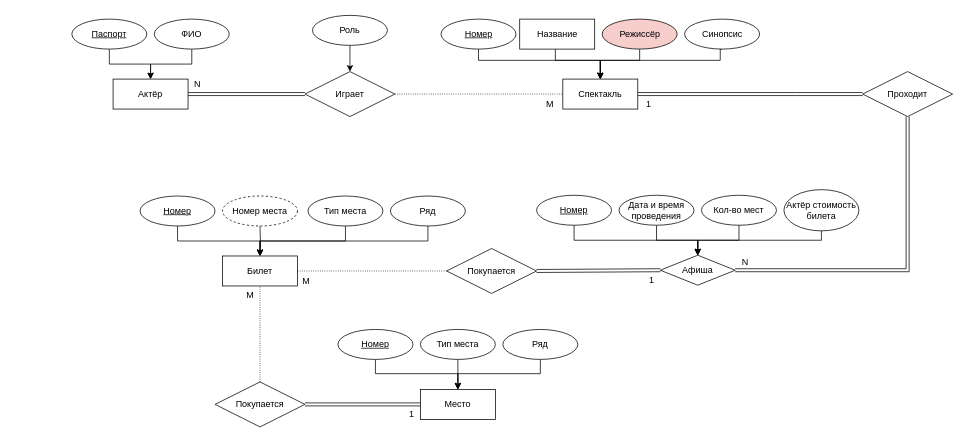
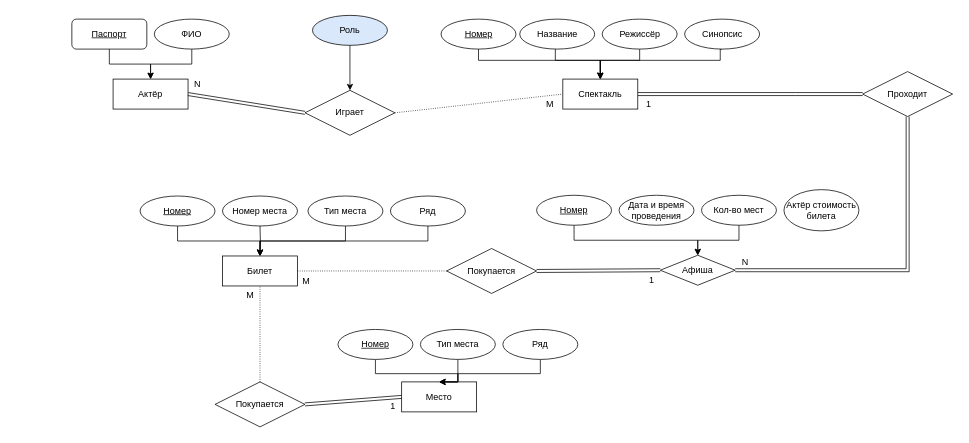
  <mxCell id="0" />
  <mxCell id="1" parent="0" />
  <mxCell id="2" value="" style="group" parent="1" vertex="1" connectable="0"><mxGeometry x="560" y="25" width="460" height="120" as="geometry" /></mxCell>
  <mxCell id="3" value="Спектакль" style="whiteSpace=wrap;html=1;align=center;" parent="2" vertex="1"><mxGeometry x="190" y="80" width="100" height="40" as="geometry" /></mxCell>
  <mxCell id="4" style="edgeStyle=orthogonalEdgeStyle;rounded=0;orthogonalLoop=1;jettySize=auto;html=1;entryX=0.5;entryY=0;entryDx=0;entryDy=0;" edge="1" parent="2" source="5" target="3"><mxGeometry relative="1" as="geometry"><Array as="points"><mxPoint x="77" y="55" /><mxPoint x="240" y="55" /></Array></mxGeometry></mxCell>
  <mxCell id="5" value="&lt;u&gt;Номер&lt;/u&gt;" style="ellipse;whiteSpace=wrap;html=1;align=center;" parent="2" vertex="1"><mxGeometry x="27.5" width="100" height="40" as="geometry" /></mxCell>
  <mxCell id="6" value="" style="edgeStyle=orthogonalEdgeStyle;rounded=0;orthogonalLoop=1;jettySize=auto;html=1;" parent="2" source="7" target="3" edge="1"><mxGeometry relative="1" as="geometry"><Array as="points"><mxPoint x="180" y="55" /><mxPoint x="240" y="55" /></Array></mxGeometry></mxCell>
- <mxCell id="7" value="Название" style="whiteSpace=wrap;html=1;align=center;rounded=0;" parent="2" vertex="1"><mxGeometry x="132.5" width="100" height="40" as="geometry" /></mxCell>
+ <mxCell id="7" value="Название" style="ellipse;whiteSpace=wrap;html=1;align=center;" parent="2" vertex="1"><mxGeometry x="132.5" width="100" height="40" as="geometry" /></mxCell>
  <mxCell id="8" style="edgeStyle=orthogonalEdgeStyle;rounded=0;orthogonalLoop=1;jettySize=auto;html=1;entryX=0.5;entryY=0;entryDx=0;entryDy=0;" edge="1" parent="2" source="9" target="3"><mxGeometry relative="1" as="geometry"><Array as="points"><mxPoint x="293" y="55" /><mxPoint x="240" y="55" /></Array></mxGeometry></mxCell>
- <mxCell id="9" value="Режиссёр" style="ellipse;whiteSpace=wrap;html=1;align=center;fillColor=#f8cecc;" parent="2" vertex="1"><mxGeometry x="242.5" width="100" height="40" as="geometry" /></mxCell>
+ <mxCell id="9" value="Режиссёр" style="ellipse;whiteSpace=wrap;html=1;align=center;" parent="2" vertex="1"><mxGeometry x="242.5" width="100" height="40" as="geometry" /></mxCell>
  <mxCell id="10" style="edgeStyle=orthogonalEdgeStyle;rounded=0;orthogonalLoop=1;jettySize=auto;html=1;exitX=0.5;exitY=1;exitDx=0;exitDy=0;entryX=0.5;entryY=0;entryDx=0;entryDy=0;" parent="2" source="11" target="3" edge="1"><mxGeometry relative="1" as="geometry"><Array as="points"><mxPoint x="400" y="40" /><mxPoint x="400" y="55" /><mxPoint x="240" y="55" /></Array></mxGeometry></mxCell>
  <mxCell id="11" value="Синопсис" style="ellipse;whiteSpace=wrap;html=1;align=center;" parent="2" vertex="1"><mxGeometry x="352.5" width="100" height="40" as="geometry" /></mxCell>
  <mxCell id="12" value="" style="group" parent="1" vertex="1" connectable="0"><mxGeometry x="186" y="261" width="440" height="120" as="geometry" /></mxCell>
  <mxCell id="13" value="Билет" style="whiteSpace=wrap;html=1;align=center;" parent="12" vertex="1"><mxGeometry x="110" y="80" width="100" height="40" as="geometry" /></mxCell>
  <mxCell id="14" style="edgeStyle=orthogonalEdgeStyle;rounded=0;orthogonalLoop=1;jettySize=auto;html=1;entryX=0.5;entryY=0;entryDx=0;entryDy=0;" parent="12" source="15" target="13" edge="1"><mxGeometry relative="1" as="geometry"><Array as="points"><mxPoint x="50" y="60" /><mxPoint x="160" y="60" /></Array></mxGeometry></mxCell>
  <mxCell id="15" value="&lt;u&gt;Номер&lt;/u&gt;" style="ellipse;whiteSpace=wrap;html=1;align=center;" parent="12" vertex="1"><mxGeometry width="100" height="40" as="geometry" /></mxCell>
  <mxCell id="16" value="" style="edgeStyle=orthogonalEdgeStyle;rounded=0;orthogonalLoop=1;jettySize=auto;html=1;" parent="12" target="13" edge="1"><mxGeometry relative="1" as="geometry"><mxPoint x="160" y="40" as="sourcePoint" /></mxGeometry></mxCell>
- <mxCell id="17" value="Номер места" style="ellipse;whiteSpace=wrap;html=1;align=center;dashed=1;" parent="12" vertex="1"><mxGeometry x="110" width="100" height="40" as="geometry" /></mxCell>
+ <mxCell id="17" value="Номер места" style="ellipse;whiteSpace=wrap;html=1;align=center;" parent="12" vertex="1"><mxGeometry x="110" width="100" height="40" as="geometry" /></mxCell>
  <mxCell id="18" value="" style="group" parent="12" vertex="1" connectable="0"><mxGeometry x="-20" width="454" height="120" as="geometry" /></mxCell>
  <mxCell id="19" value="Тип места" style="ellipse;whiteSpace=wrap;html=1;align=center;" parent="18" vertex="1"><mxGeometry x="244" width="100" height="40" as="geometry" /></mxCell>
  <mxCell id="20" value="Ряд" style="ellipse;whiteSpace=wrap;html=1;align=center;" parent="18" vertex="1"><mxGeometry x="354" width="100" height="40" as="geometry" /></mxCell>
  <mxCell id="21" style="edgeStyle=orthogonalEdgeStyle;rounded=0;orthogonalLoop=1;jettySize=auto;html=1;entryX=0.5;entryY=0;entryDx=0;entryDy=0;" parent="12" source="19" target="13" edge="1"><mxGeometry relative="1" as="geometry"><Array as="points"><mxPoint x="274" y="60" /><mxPoint x="160" y="60" /></Array><mxPoint x="240" y="80" as="targetPoint" /></mxGeometry></mxCell>
  <mxCell id="22" style="edgeStyle=orthogonalEdgeStyle;rounded=0;orthogonalLoop=1;jettySize=auto;html=1;entryX=0.5;entryY=0;entryDx=0;entryDy=0;" parent="12" source="20" target="13" edge="1"><mxGeometry relative="1" as="geometry"><Array as="points"><mxPoint x="384" y="60" /><mxPoint x="160" y="60" /></Array></mxGeometry></mxCell>
  <mxCell id="23" value="" style="group" parent="1" vertex="1" connectable="0"><mxGeometry x="20" y="25" width="230" height="120" as="geometry" /></mxCell>
  <mxCell id="24" value="Актёр" style="whiteSpace=wrap;html=1;align=center;" parent="23" vertex="1"><mxGeometry x="130" y="80" width="100" height="40" as="geometry" /></mxCell>
- <mxCell id="25" value="&lt;div&gt;Играет&lt;/div&gt;" style="shape=rhombus;perimeter=rhombusPerimeter;whiteSpace=wrap;html=1;align=center;" parent="1" vertex="1"><mxGeometry x="406" y="95" width="120" height="60" as="geometry" /></mxCell>
+ <mxCell id="25" value="&lt;div&gt;Играет&lt;/div&gt;" style="shape=rhombus;perimeter=rhombusPerimeter;whiteSpace=wrap;html=1;align=center;" parent="1" vertex="1"><mxGeometry x="406" y="120" width="120" height="60" as="geometry" /></mxCell>
  <mxCell id="26" value="" style="endArrow=none;html=1;rounded=0;dashed=1;dashPattern=1 2;exitX=1;exitY=0.5;exitDx=0;exitDy=0;entryX=0;entryY=0.5;entryDx=0;entryDy=0;" parent="1" source="25" target="3" edge="1"><mxGeometry relative="1" as="geometry"><mxPoint x="380" y="440" as="sourcePoint" /><mxPoint x="390" y="180" as="targetPoint" /><Array as="points" /></mxGeometry></mxCell>
  <mxCell id="27" value="&lt;div&gt;М&lt;/div&gt;" style="resizable=0;html=1;whiteSpace=wrap;align=right;verticalAlign=bottom;" parent="26" connectable="0" vertex="1"><mxGeometry x="1" relative="1" as="geometry"><mxPoint x="-11" y="22" as="offset" /></mxGeometry></mxCell>
  <mxCell id="28" value="" style="shape=link;html=1;rounded=0;exitX=0;exitY=0.5;exitDx=0;exitDy=0;entryX=1;entryY=0.5;entryDx=0;entryDy=0;" parent="1" source="25" target="24" edge="1"><mxGeometry relative="1" as="geometry"><mxPoint x="400" y="220" as="sourcePoint" /><mxPoint x="230" y="230" as="targetPoint" /><Array as="points" /></mxGeometry></mxCell>
  <mxCell id="29" value="N" style="resizable=0;html=1;whiteSpace=wrap;align=right;verticalAlign=bottom;" parent="28" connectable="0" vertex="1"><mxGeometry x="1" relative="1" as="geometry"><mxPoint x="18" y="-5" as="offset" /></mxGeometry></mxCell>
  <mxCell id="30" value="Проходит" style="shape=rhombus;perimeter=rhombusPerimeter;whiteSpace=wrap;html=1;align=center;" parent="1" vertex="1"><mxGeometry x="1150" y="95" width="120" height="60" as="geometry" /></mxCell>
  <mxCell id="31" value="" style="shape=link;html=1;rounded=0;entryX=1;entryY=0.5;entryDx=0;entryDy=0;exitX=0.5;exitY=1;exitDx=0;exitDy=0;" parent="1" source="30" target="55" edge="1"><mxGeometry relative="1" as="geometry"><mxPoint x="590" y="280" as="sourcePoint" /><mxPoint x="750" y="280" as="targetPoint" /><Array as="points"><mxPoint x="1210" y="360" /></Array></mxGeometry></mxCell>
  <mxCell id="32" value="N" style="resizable=0;html=1;whiteSpace=wrap;align=right;verticalAlign=bottom;" parent="31" connectable="0" vertex="1"><mxGeometry x="1" relative="1" as="geometry"><mxPoint x="19" y="-2" as="offset" /></mxGeometry></mxCell>
  <mxCell id="33" value="&lt;div&gt;Покупается&lt;/div&gt;" style="shape=rhombus;perimeter=rhombusPerimeter;whiteSpace=wrap;html=1;align=center;" parent="1" vertex="1"><mxGeometry x="595" y="331" width="120" height="60" as="geometry" /></mxCell>
  <mxCell id="34" value="" style="shape=link;html=1;rounded=0;exitX=1;exitY=0.5;exitDx=0;exitDy=0;entryX=0;entryY=0.5;entryDx=0;entryDy=0;" parent="1" source="33" target="55" edge="1"><mxGeometry relative="1" as="geometry"><mxPoint x="530" y="565" as="sourcePoint" /><mxPoint x="1050" y="540" as="targetPoint" /><Array as="points" /></mxGeometry></mxCell>
  <mxCell id="35" value="1" style="resizable=0;html=1;whiteSpace=wrap;align=right;verticalAlign=bottom;" parent="34" connectable="0" vertex="1"><mxGeometry x="1" relative="1" as="geometry"><mxPoint x="-7" y="21" as="offset" /></mxGeometry></mxCell>
  <mxCell id="36" value="" style="endArrow=none;html=1;rounded=0;dashed=1;dashPattern=1 2;exitX=0;exitY=0.5;exitDx=0;exitDy=0;entryX=1;entryY=0.5;entryDx=0;entryDy=0;" parent="1" source="33" target="13" edge="1"><mxGeometry relative="1" as="geometry"><mxPoint x="510" y="-44" as="sourcePoint" /><mxPoint x="690" y="-44" as="targetPoint" /><Array as="points" /></mxGeometry></mxCell>
  <mxCell id="37" value="&lt;div&gt;М&lt;/div&gt;" style="resizable=0;html=1;whiteSpace=wrap;align=right;verticalAlign=bottom;" parent="36" connectable="0" vertex="1"><mxGeometry x="1" relative="1" as="geometry"><mxPoint x="18" y="22" as="offset" /></mxGeometry></mxCell>
  <mxCell id="38" style="edgeStyle=orthogonalEdgeStyle;rounded=0;orthogonalLoop=1;jettySize=auto;html=1;exitX=0.5;exitY=1;exitDx=0;exitDy=0;entryX=0.5;entryY=0;entryDx=0;entryDy=0;" parent="1" source="39" target="25" edge="1"><mxGeometry relative="1" as="geometry" /></mxCell>
- <mxCell id="39" value="Роль" style="ellipse;whiteSpace=wrap;html=1;align=center;" parent="1" vertex="1"><mxGeometry x="416" y="20" width="100" height="40" as="geometry" /></mxCell>
+ <mxCell id="39" value="Роль" style="ellipse;whiteSpace=wrap;html=1;align=center;fillColor=#dae8fc;" parent="1" vertex="1"><mxGeometry x="416" y="20" width="100" height="40" as="geometry" /></mxCell>
  <mxCell id="40" value="&lt;div&gt;Покупается&lt;/div&gt;" style="shape=rhombus;perimeter=rhombusPerimeter;whiteSpace=wrap;html=1;align=center;" vertex="1" parent="1"><mxGeometry x="286" y="509" width="120" height="60" as="geometry" /></mxCell>
  <mxCell id="41" value="" style="endArrow=none;html=1;rounded=0;dashed=1;dashPattern=1 2;entryX=0.5;entryY=1;entryDx=0;entryDy=0;exitX=0.5;exitY=0;exitDx=0;exitDy=0;" edge="1" parent="1" source="40" target="13"><mxGeometry relative="1" as="geometry"><mxPoint x="220" y="619" as="sourcePoint" /><mxPoint x="40" y="549" as="targetPoint" /><Array as="points" /></mxGeometry></mxCell>
  <mxCell id="42" value="&lt;div&gt;М&lt;/div&gt;" style="resizable=0;html=1;whiteSpace=wrap;align=right;verticalAlign=bottom;" connectable="0" vertex="1" parent="41"><mxGeometry x="1" relative="1" as="geometry"><mxPoint x="-7" y="21" as="offset" /></mxGeometry></mxCell>
  <mxCell id="43" value="" style="group" vertex="1" connectable="0" parent="1"><mxGeometry x="450" y="439" width="320" height="120" as="geometry" /></mxCell>
- <mxCell id="44" value="Место" style="whiteSpace=wrap;html=1;align=center;" vertex="1" parent="43"><mxGeometry x="110" y="80" width="100" height="40" as="geometry" /></mxCell>
+ <mxCell id="44" value="Место" style="whiteSpace=wrap;html=1;align=center;" vertex="1" parent="43"><mxGeometry x="85" y="70" width="100" height="40" as="geometry" /></mxCell>
  <mxCell id="45" style="edgeStyle=orthogonalEdgeStyle;rounded=0;orthogonalLoop=1;jettySize=auto;html=1;entryX=0.5;entryY=0;entryDx=0;entryDy=0;" edge="1" parent="43" source="46" target="44"><mxGeometry relative="1" as="geometry"><Array as="points"><mxPoint x="50" y="59" /><mxPoint x="160" y="59" /></Array></mxGeometry></mxCell>
  <mxCell id="46" value="&lt;u&gt;Номер&lt;/u&gt;" style="ellipse;whiteSpace=wrap;html=1;align=center;" vertex="1" parent="43"><mxGeometry width="100" height="40" as="geometry" /></mxCell>
  <mxCell id="47" style="edgeStyle=orthogonalEdgeStyle;rounded=0;orthogonalLoop=1;jettySize=auto;html=1;entryX=0.5;entryY=0;entryDx=0;entryDy=0;exitX=0.5;exitY=1;exitDx=0;exitDy=0;" edge="1" parent="43" source="48" target="44"><mxGeometry relative="1" as="geometry"><Array as="points"><mxPoint x="160" y="69" /><mxPoint x="160" y="69" /></Array><mxPoint x="240" y="80" as="targetPoint" /></mxGeometry></mxCell>
  <mxCell id="48" value="Тип места" style="ellipse;whiteSpace=wrap;html=1;align=center;" vertex="1" parent="43"><mxGeometry x="110" width="100" height="40" as="geometry" /></mxCell>
  <mxCell id="49" style="edgeStyle=orthogonalEdgeStyle;rounded=0;orthogonalLoop=1;jettySize=auto;html=1;entryX=0.5;entryY=0;entryDx=0;entryDy=0;" edge="1" parent="43" source="50" target="44"><mxGeometry relative="1" as="geometry"><Array as="points"><mxPoint x="270" y="59" /><mxPoint x="160" y="59" /></Array></mxGeometry></mxCell>
  <mxCell id="50" value="Ряд" style="ellipse;whiteSpace=wrap;html=1;align=center;" vertex="1" parent="43"><mxGeometry x="220" width="100" height="40" as="geometry" /></mxCell>
  <mxCell id="51" value="" style="shape=link;html=1;rounded=0;exitX=1;exitY=0.5;exitDx=0;exitDy=0;entryX=0;entryY=0.5;entryDx=0;entryDy=0;" edge="1" parent="1" source="40" target="44"><mxGeometry relative="1" as="geometry"><mxPoint x="480" y="678" as="sourcePoint" /><mxPoint x="480" y="550" as="targetPoint" /><Array as="points" /></mxGeometry></mxCell>
  <mxCell id="52" value="1" style="resizable=0;html=1;whiteSpace=wrap;align=right;verticalAlign=bottom;" connectable="0" vertex="1" parent="51"><mxGeometry x="1" relative="1" as="geometry"><mxPoint x="-7" y="21" as="offset" /></mxGeometry></mxCell>
  <mxCell id="53" value="" style="group" vertex="1" connectable="0" parent="1"><mxGeometry x="715" y="252.5" width="430" height="127.5" as="geometry" /></mxCell>
  <mxCell id="54" value="Актёр стоимость билета" style="ellipse;whiteSpace=wrap;html=1;align=center;" parent="53" vertex="1"><mxGeometry x="330" width="100" height="55" as="geometry" /></mxCell>
  <mxCell id="55" value="Афиша" style="rhombus;whiteSpace=wrap;html=1;align=center;" parent="53" vertex="1"><mxGeometry x="165" y="87.5" width="100" height="40" as="geometry" /></mxCell>
- <mxCell id="56" style="edgeStyle=orthogonalEdgeStyle;rounded=0;orthogonalLoop=1;jettySize=auto;html=1;entryX=0.5;entryY=0;entryDx=0;entryDy=0;" edge="1" parent="53" source="54" target="55"><mxGeometry relative="1" as="geometry"><Array as="points"><mxPoint x="380" y="67.5" /><mxPoint x="215" y="67.5" /></Array></mxGeometry></mxCell>
  <mxCell id="57" style="edgeStyle=orthogonalEdgeStyle;rounded=0;orthogonalLoop=1;jettySize=auto;html=1;entryX=0.5;entryY=0;entryDx=0;entryDy=0;" edge="1" parent="53" source="58" target="55"><mxGeometry relative="1" as="geometry"><Array as="points"><mxPoint x="50" y="67.5" /><mxPoint x="215" y="67.5" /></Array></mxGeometry></mxCell>
  <mxCell id="58" value="&lt;u&gt;Номер&lt;/u&gt;" style="ellipse;whiteSpace=wrap;html=1;align=center;" parent="53" vertex="1"><mxGeometry y="7.5" width="100" height="40" as="geometry" /></mxCell>
- <mxCell id="59" style="edgeStyle=orthogonalEdgeStyle;rounded=0;orthogonalLoop=1;jettySize=auto;html=1;entryX=0.5;entryY=0;entryDx=0;entryDy=0;" edge="1" parent="53" source="60" target="55"><mxGeometry relative="1" as="geometry" /></mxCell>
  <mxCell id="60" value="Дата и время проведения" style="ellipse;whiteSpace=wrap;html=1;align=center;" parent="53" vertex="1"><mxGeometry x="110" y="7.5" width="100" height="40" as="geometry" /></mxCell>
  <mxCell id="61" style="edgeStyle=orthogonalEdgeStyle;rounded=0;orthogonalLoop=1;jettySize=auto;html=1;entryX=0.5;entryY=0;entryDx=0;entryDy=0;" edge="1" parent="53" source="62" target="55"><mxGeometry relative="1" as="geometry" /></mxCell>
  <mxCell id="62" value="Кол-во мест" style="ellipse;whiteSpace=wrap;html=1;align=center;" parent="53" vertex="1"><mxGeometry x="220" y="7.5" width="100" height="40" as="geometry" /></mxCell>
  <mxCell id="63" value="" style="shape=link;html=1;rounded=0;entryX=1;entryY=0.5;entryDx=0;entryDy=0;exitX=0;exitY=0.5;exitDx=0;exitDy=0;" edge="1" parent="1" source="30" target="3"><mxGeometry relative="1" as="geometry"><mxPoint x="1070" y="40" as="sourcePoint" /><mxPoint x="840" y="245" as="targetPoint" /><Array as="points"><mxPoint y="125" x="1060" /></Array></mxGeometry></mxCell>
  <mxCell id="64" value="&lt;div&gt;1&lt;/div&gt;" style="resizable=0;html=1;whiteSpace=wrap;align=right;verticalAlign=bottom;" connectable="0" vertex="1" parent="63"><mxGeometry x="1" relative="1" as="geometry"><mxPoint x="19" y="22" as="offset" /></mxGeometry></mxCell>
- <mxCell id="65" value="&lt;u&gt;Паспорт&lt;/u&gt;" style="ellipse;whiteSpace=wrap;html=1;align=center;" parent="1" vertex="1"><mxGeometry x="95" y="25" width="100" height="40" as="geometry" /></mxCell>
+ <mxCell id="65" value="&lt;u&gt;Паспорт&lt;/u&gt;" style="whiteSpace=wrap;html=1;align=center;rounded=1;" parent="1" vertex="1"><mxGeometry x="95" y="25" width="100" height="40" as="geometry" /></mxCell>
  <mxCell id="66" value="ФИО" style="ellipse;whiteSpace=wrap;html=1;align=center;" parent="1" vertex="1"><mxGeometry x="205" y="25" width="100" height="40" as="geometry" /></mxCell>
  <mxCell id="67" style="edgeStyle=orthogonalEdgeStyle;rounded=0;orthogonalLoop=1;jettySize=auto;html=1;entryX=0.5;entryY=0;entryDx=0;entryDy=0;exitX=0.5;exitY=1;exitDx=0;exitDy=0;" parent="1" source="65" target="24" edge="1"><mxGeometry relative="1" as="geometry"><Array as="points"><mxPoint x="145" y="85" /><mxPoint x="200" y="85" /></Array></mxGeometry></mxCell>
  <mxCell id="68" value="" style="edgeStyle=orthogonalEdgeStyle;rounded=0;orthogonalLoop=1;jettySize=auto;html=1;" parent="1" source="66" target="24" edge="1"><mxGeometry relative="1" as="geometry" /></mxCell>
